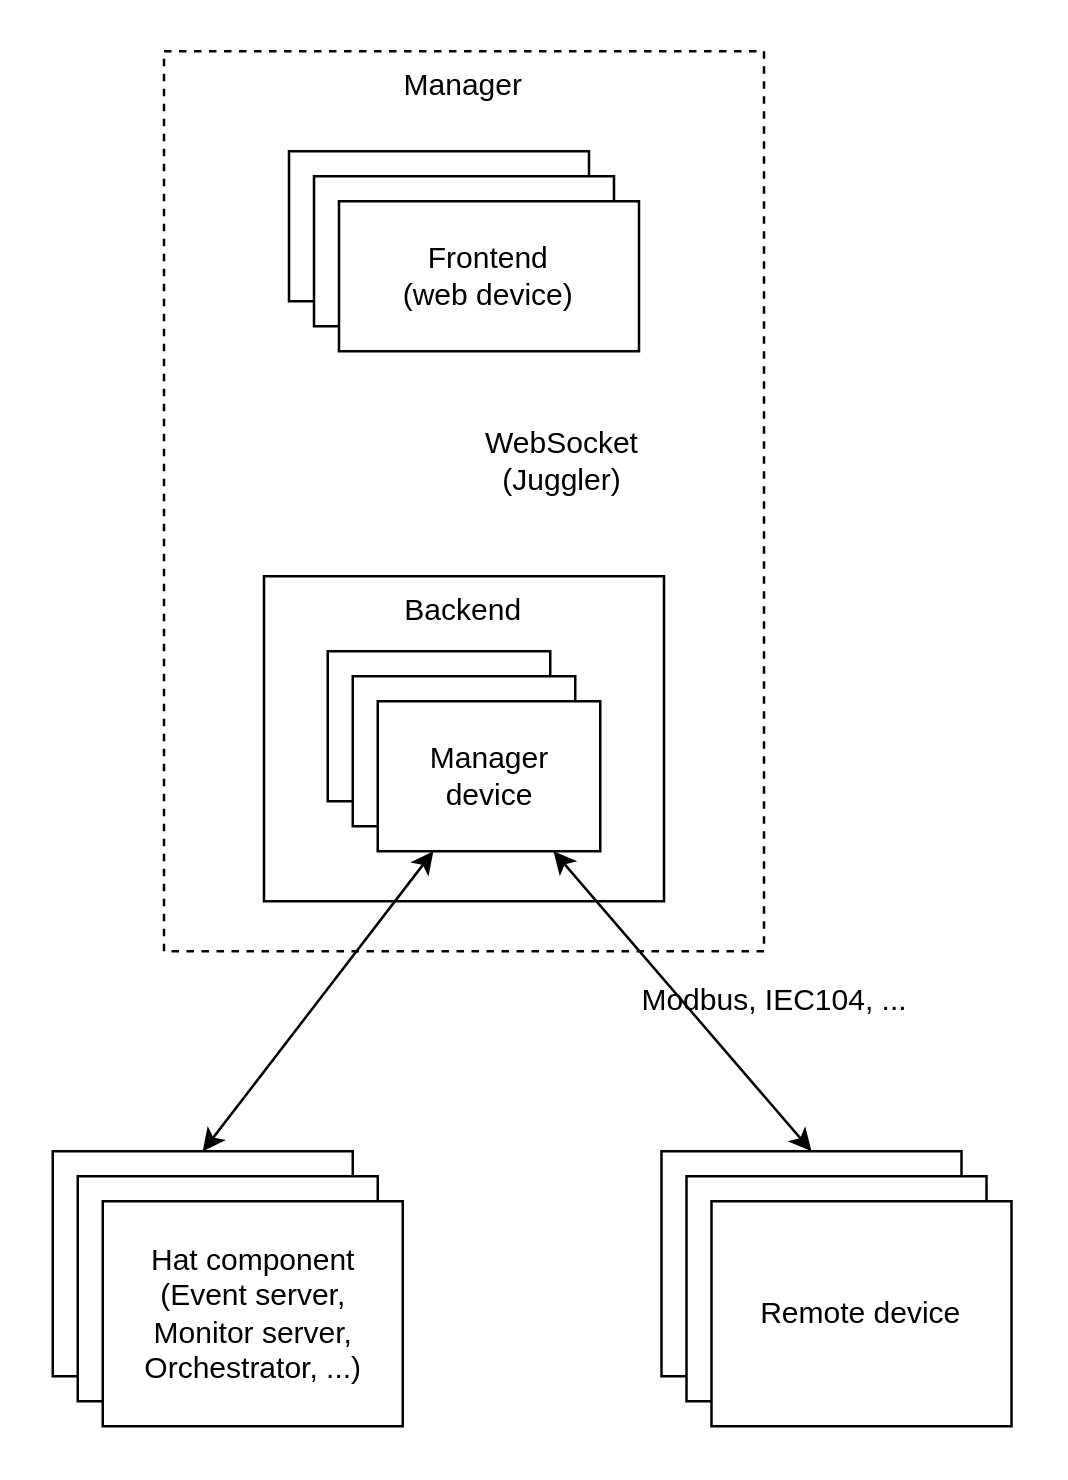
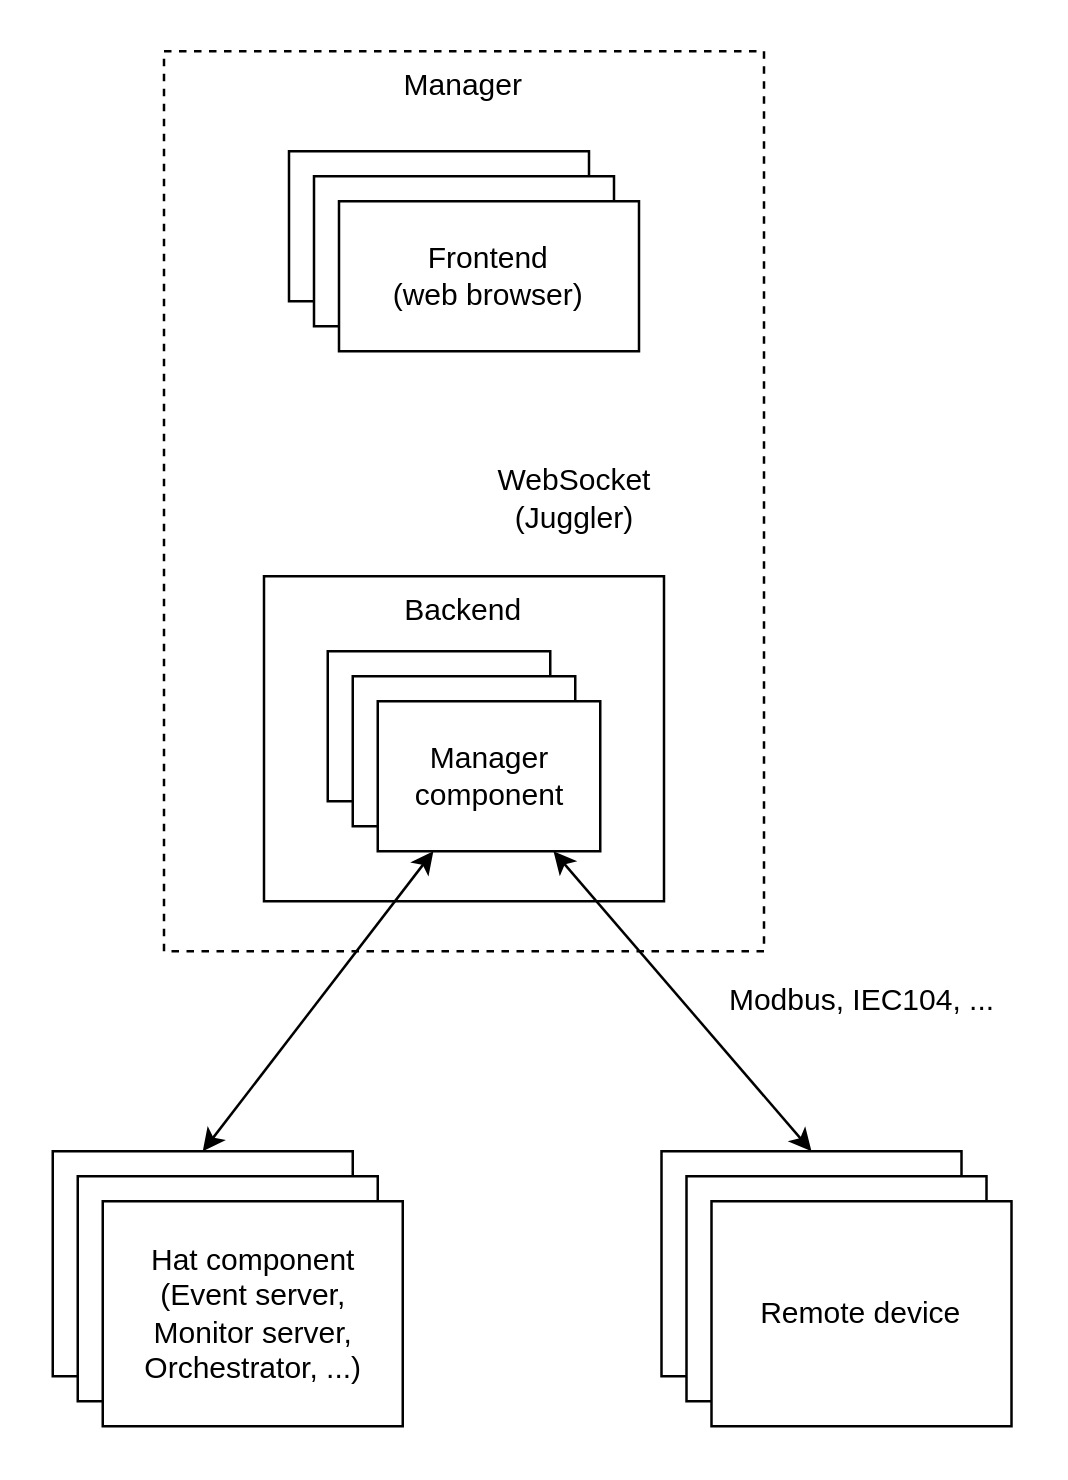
  <mxCell id="0" />
  <mxCell id="1" parent="0" />
  <mxCell id="2" value="Manager" style="rounded=0;whiteSpace=wrap;html=1;fillColor=none;dashed=1;verticalAlign=top;" vertex="1" parent="1"><mxGeometry x="65" y="20" width="240" height="360" as="geometry" /></mxCell>
  <mxCell id="3" value="Backend" style="rounded=0;whiteSpace=wrap;html=1;verticalAlign=top;" vertex="1" parent="1"><mxGeometry x="105" y="230" width="160" height="130" as="geometry" /></mxCell>
  <mxCell id="4" value="" style="rounded=0;whiteSpace=wrap;html=1;" vertex="1" parent="1"><mxGeometry x="115" y="60" width="120" height="60" as="geometry" /></mxCell>
  <mxCell id="5" value="" style="rounded=0;whiteSpace=wrap;html=1;" vertex="1" parent="1"><mxGeometry x="125" y="70" width="120" height="60" as="geometry" /></mxCell>
- <mxCell id="6" value="Frontend&lt;br&gt;(web device)" style="rounded=0;whiteSpace=wrap;html=1;" vertex="1" parent="1"><mxGeometry x="135" y="80" width="120" height="60" as="geometry" /></mxCell>
- <mxCell id="7" value="WebSocket&lt;br&gt;(Juggler)" style="text;html=1;align=center;verticalAlign=middle;resizable=0;points=[];autosize=1;" vertex="1" parent="1"><mxGeometry x="184" y="169" width="80" height="30" as="geometry" /></mxCell>
+ <mxCell id="6" value="Frontend&lt;br&gt;(web browser)" style="rounded=0;whiteSpace=wrap;html=1;" vertex="1" parent="1"><mxGeometry x="135" y="80" width="120" height="60" as="geometry" /></mxCell>
+ <mxCell id="7" value="WebSocket&lt;br&gt;(Juggler)" style="text;html=1;align=center;verticalAlign=middle;resizable=0;points=[];autosize=1;" vertex="1" parent="1"><mxGeometry x="189" y="184" width="80" height="30" as="geometry" /></mxCell>
  <mxCell id="8" value="" style="rounded=0;whiteSpace=wrap;html=1;" vertex="1" parent="1"><mxGeometry x="130.5" y="260" width="89" height="60" as="geometry" /></mxCell>
  <mxCell id="9" value="" style="rounded=0;whiteSpace=wrap;html=1;" vertex="1" parent="1"><mxGeometry x="140.5" y="270" width="89" height="60" as="geometry" /></mxCell>
  <mxCell id="10" style="edgeStyle=none;rounded=0;orthogonalLoop=1;jettySize=auto;html=1;entryX=0.5;entryY=0;entryDx=0;entryDy=0;startArrow=classic;startFill=1;" edge="1" parent="1" source="11" target="16"><mxGeometry relative="1" as="geometry" /></mxCell>
- <mxCell id="11" value="Manager&lt;br&gt;device" style="rounded=0;whiteSpace=wrap;html=1;" vertex="1" parent="1"><mxGeometry x="150.5" y="280" width="89" height="60" as="geometry" /></mxCell>
+ <mxCell id="11" value="Manager&lt;br&gt;component" style="rounded=0;whiteSpace=wrap;html=1;" vertex="1" parent="1"><mxGeometry x="150.5" y="280" width="89" height="60" as="geometry" /></mxCell>
  <mxCell id="12" style="rounded=0;orthogonalLoop=1;jettySize=auto;html=1;entryX=0.25;entryY=1;entryDx=0;entryDy=0;startArrow=classic;startFill=1;exitX=0.5;exitY=0;exitDx=0;exitDy=0;" edge="1" parent="1" source="13" target="11"><mxGeometry relative="1" as="geometry" /></mxCell>
  <mxCell id="13" value="" style="rounded=0;whiteSpace=wrap;html=1;fillColor=#ffffff;" vertex="1" parent="1"><mxGeometry x="20.5" y="460" width="120" height="90" as="geometry" /></mxCell>
  <mxCell id="14" value="" style="rounded=0;whiteSpace=wrap;html=1;fillColor=#ffffff;" vertex="1" parent="1"><mxGeometry x="30.5" y="470" width="120" height="90" as="geometry" /></mxCell>
  <mxCell id="15" value="Hat component&lt;br&gt;(Event server,&lt;br&gt;Monitor server,&lt;br&gt;Orchestrator, ...)" style="rounded=0;whiteSpace=wrap;html=1;fillColor=#ffffff;" vertex="1" parent="1"><mxGeometry x="40.5" y="480" width="120" height="90" as="geometry" /></mxCell>
  <mxCell id="16" value="" style="rounded=0;whiteSpace=wrap;html=1;fillColor=#ffffff;" vertex="1" parent="1"><mxGeometry x="264" y="460" width="120" height="90" as="geometry" /></mxCell>
  <mxCell id="17" value="" style="rounded=0;whiteSpace=wrap;html=1;fillColor=#ffffff;" vertex="1" parent="1"><mxGeometry x="274" y="470" width="120" height="90" as="geometry" /></mxCell>
  <mxCell id="18" value="Remote device" style="rounded=0;whiteSpace=wrap;html=1;fillColor=#ffffff;" vertex="1" parent="1"><mxGeometry x="284" y="480" width="120" height="90" as="geometry" /></mxCell>
- <mxCell id="19" value="Modbus, IEC104, ..." style="text;html=1;strokeColor=none;fillColor=none;align=center;verticalAlign=middle;whiteSpace=wrap;rounded=0;" vertex="1" parent="1"><mxGeometry x="249" y="390" width="121" height="20" as="geometry" /></mxCell>
+ <mxCell id="19" value="Modbus, IEC104, ..." style="text;html=1;strokeColor=none;fillColor=none;align=center;verticalAlign=middle;whiteSpace=wrap;rounded=0;" vertex="1" parent="1"><mxGeometry x="284" y="390" width="121" height="20" as="geometry" /></mxCell>
